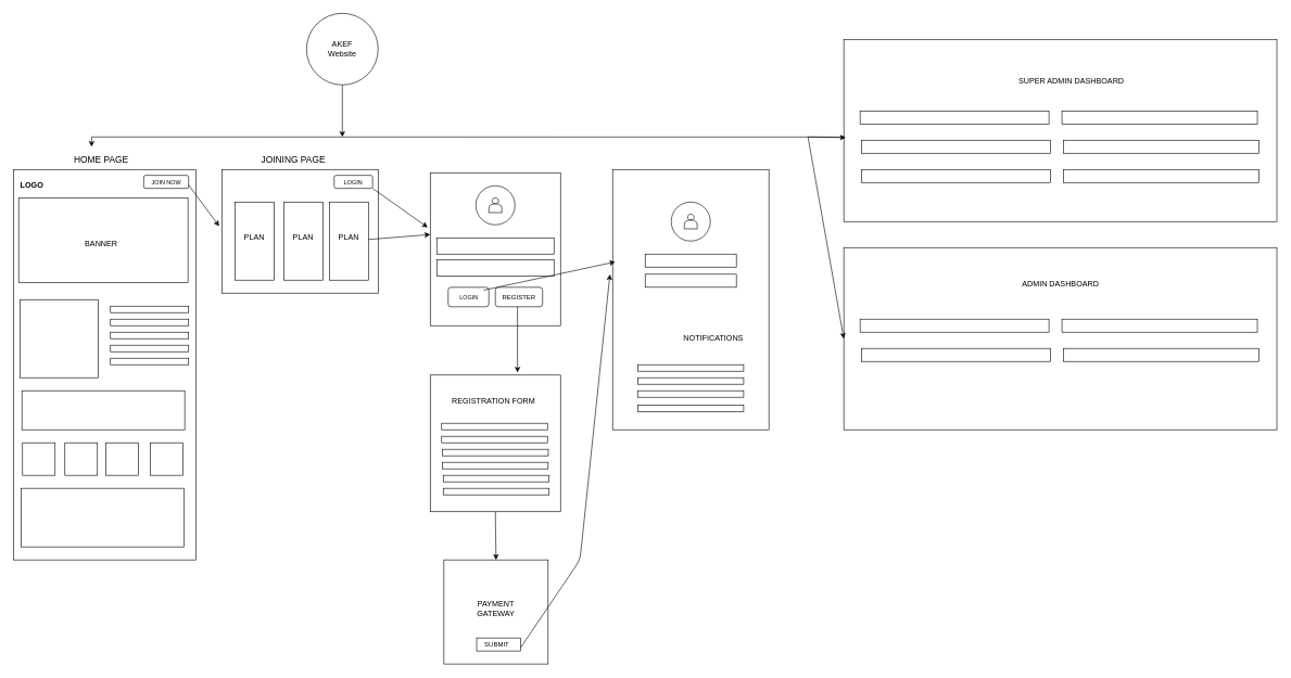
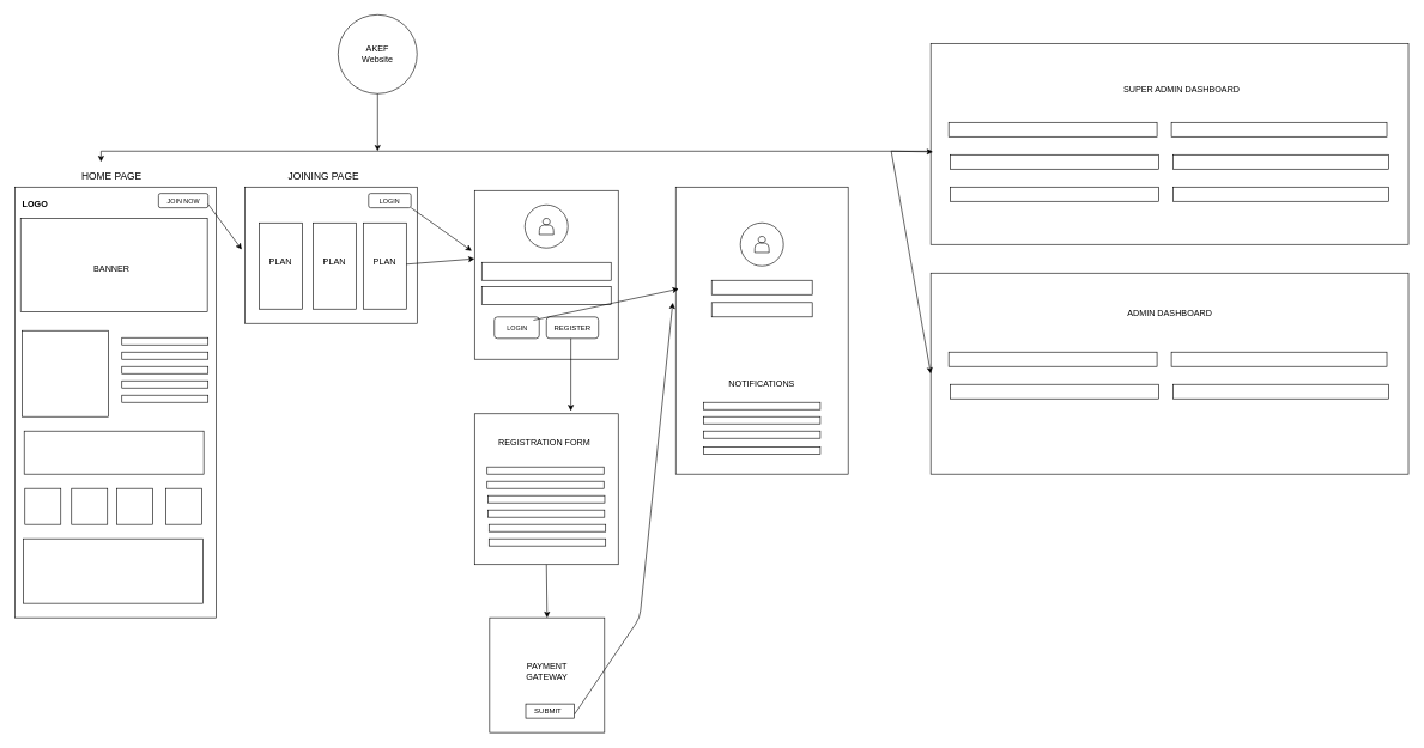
  <mxCell id="0" />
  <mxCell id="1" parent="0" />
  <mxCell id="2" value="" style="ellipse;whiteSpace=wrap;html=1;aspect=fixed;" vertex="1" parent="1"><mxGeometry x="470" y="20" width="110" height="110" as="geometry" /></mxCell>
  <mxCell id="3" value="AKEF&lt;div&gt;Website&lt;/div&gt;" style="text;html=1;align=center;verticalAlign=middle;whiteSpace=wrap;rounded=0;" vertex="1" parent="1"><mxGeometry x="495" y="60" width="60" height="30" as="geometry" /></mxCell>
  <mxCell id="4" value="" style="endArrow=classic;html=1;exitX=0.5;exitY=1;exitDx=0;exitDy=0;" edge="1" parent="1" source="2"><mxGeometry width="50" height="50" relative="1" as="geometry"><mxPoint x="540" y="310" as="sourcePoint" /><mxPoint x="525" y="210" as="targetPoint" /></mxGeometry></mxCell>
  <mxCell id="5" value="" style="endArrow=none;html=1;entryX=0.008;entryY=0.536;entryDx=0;entryDy=0;entryPerimeter=0;" edge="1" parent="1" target="74"><mxGeometry width="50" height="50" relative="1" as="geometry"><mxPoint y="210" as="sourcePoint" x="140" /><mxPoint x="1290" y="210" as="targetPoint" /></mxGeometry></mxCell>
  <mxCell id="6" value="" style="rounded=0;whiteSpace=wrap;html=1;" vertex="1" parent="1"><mxGeometry x="20" y="260" width="280" height="600" as="geometry" /></mxCell>
  <mxCell id="7" value="&lt;font style=&quot;font-size: 14px;&quot;&gt;HOME PAGE&lt;/font&gt;" style="text;html=1;align=center;verticalAlign=middle;whiteSpace=wrap;rounded=0;" vertex="1" parent="1"><mxGeometry x="100" y="230" width="110" height="30" as="geometry" /></mxCell>
  <mxCell id="8" value="" style="endArrow=classic;html=1;entryX=0.364;entryY=0.167;entryDx=0;entryDy=0;entryPerimeter=0;" edge="1" parent="1"><mxGeometry width="50" height="50" relative="1" as="geometry"><mxPoint y="210" as="sourcePoint" x="140" /><mxPoint x="140.04" y="225.01" as="targetPoint" /></mxGeometry></mxCell>
  <mxCell id="9" value="" style="rounded=0;whiteSpace=wrap;html=1;" vertex="1" parent="1"><mxGeometry x="28" y="303.75" width="260" height="130" as="geometry" /></mxCell>
  <mxCell id="10" value="BANNER" style="text;html=1;align=center;verticalAlign=middle;whiteSpace=wrap;rounded=0;" vertex="1" parent="1"><mxGeometry x="125" y="360" width="60" height="30" as="geometry" /></mxCell>
  <mxCell id="11" value="" style="whiteSpace=wrap;html=1;aspect=fixed;" vertex="1" parent="1"><mxGeometry x="30" y="460" width="120" height="120" as="geometry" /></mxCell>
  <mxCell id="12" value="" style="rounded=0;whiteSpace=wrap;html=1;" vertex="1" parent="1"><mxGeometry x="169" y="470" width="120" height="10" as="geometry" /></mxCell>
  <mxCell id="13" value="" style="rounded=0;whiteSpace=wrap;html=1;" vertex="1" parent="1"><mxGeometry x="169" y="490" width="120" height="10" as="geometry" /></mxCell>
  <mxCell id="14" value="" style="rounded=0;whiteSpace=wrap;html=1;" vertex="1" parent="1"><mxGeometry x="169" y="510" width="120" height="10" as="geometry" /></mxCell>
  <mxCell id="15" value="" style="rounded=0;whiteSpace=wrap;html=1;" vertex="1" parent="1"><mxGeometry x="169" y="530" width="120" height="10" as="geometry" /></mxCell>
  <mxCell id="16" value="" style="rounded=0;whiteSpace=wrap;html=1;" vertex="1" parent="1"><mxGeometry x="169" y="550" width="120" height="10" as="geometry" /></mxCell>
  <mxCell id="17" value="" style="rounded=0;whiteSpace=wrap;html=1;" vertex="1" parent="1"><mxGeometry x="33" y="600" width="250" height="60" as="geometry" /></mxCell>
  <mxCell id="18" value="" style="whiteSpace=wrap;html=1;aspect=fixed;" vertex="1" parent="1"><mxGeometry x="34" y="680" width="50" height="50" as="geometry" /></mxCell>
  <mxCell id="19" value="" style="whiteSpace=wrap;html=1;aspect=fixed;" vertex="1" parent="1"><mxGeometry x="99" y="680" width="50" height="50" as="geometry" /></mxCell>
  <mxCell id="20" value="" style="whiteSpace=wrap;html=1;aspect=fixed;" vertex="1" parent="1"><mxGeometry x="162" y="680" width="50" height="50" as="geometry" /></mxCell>
  <mxCell id="21" value="" style="whiteSpace=wrap;html=1;aspect=fixed;" vertex="1" parent="1"><mxGeometry x="230" y="680" width="50" height="50" as="geometry" /></mxCell>
  <mxCell id="22" value="" style="rounded=0;whiteSpace=wrap;html=1;" vertex="1" parent="1"><mxGeometry x="32" y="750" width="250" height="90" as="geometry" /></mxCell>
  <mxCell id="23" value="" style="rounded=0;whiteSpace=wrap;html=1;" vertex="1" parent="1"><mxGeometry x="660" y="265" width="200" height="235" as="geometry" /></mxCell>
  <mxCell id="24" value="" style="rounded=1;whiteSpace=wrap;html=1;" vertex="1" parent="1"><mxGeometry x="220" y="269" width="69" height="20" as="geometry" /></mxCell>
  <mxCell id="25" value="&lt;font style=&quot;font-size: 9px;&quot;&gt;JOIN NOW&lt;/font&gt;" style="text;html=1;align=center;verticalAlign=middle;whiteSpace=wrap;rounded=0;" vertex="1" parent="1"><mxGeometry x="225" y="275" width="60" height="10" as="geometry" /></mxCell>
  <mxCell id="26" value="" style="ellipse;whiteSpace=wrap;html=1;aspect=fixed;" vertex="1" parent="1"><mxGeometry x="730" y="285" width="60" height="60" as="geometry" /></mxCell>
  <mxCell id="27" value="" style="rounded=0;whiteSpace=wrap;html=1;" vertex="1" parent="1"><mxGeometry x="670" y="365" width="180" height="25" as="geometry" /></mxCell>
  <mxCell id="28" value="" style="rounded=0;whiteSpace=wrap;html=1;" vertex="1" parent="1"><mxGeometry x="670" y="399" width="180" height="25" as="geometry" /></mxCell>
  <mxCell id="29" value="" style="rounded=1;whiteSpace=wrap;html=1;" vertex="1" parent="1"><mxGeometry x="687.5" y="441" width="62.5" height="30" as="geometry" /></mxCell>
  <mxCell id="30" value="&lt;font style=&quot;font-size: 9px;&quot;&gt;LOGIN&lt;/font&gt;" style="text;html=1;align=center;verticalAlign=middle;whiteSpace=wrap;rounded=0;" vertex="1" parent="1"><mxGeometry x="697" y="445.5" width="45" height="21" as="geometry" /></mxCell>
  <mxCell id="31" value="&lt;b&gt;LOGO&lt;/b&gt;" style="text;html=1;align=center;verticalAlign=middle;whiteSpace=wrap;rounded=0;" vertex="1" parent="1"><mxGeometry x="30" y="279" width="37" height="10" as="geometry" /></mxCell>
  <mxCell id="32" value="" style="rounded=0;whiteSpace=wrap;html=1;" vertex="1" parent="1"><mxGeometry x="340" y="260" width="240" height="190" as="geometry" /></mxCell>
  <mxCell id="33" value="" style="rounded=1;whiteSpace=wrap;html=1;" vertex="1" parent="1"><mxGeometry x="512.5" y="269" width="59" height="20" as="geometry" /></mxCell>
  <mxCell id="34" value="&lt;font style=&quot;font-size: 9px;&quot;&gt;LOGIN&lt;/font&gt;" style="text;html=1;align=center;verticalAlign=middle;whiteSpace=wrap;rounded=0;" vertex="1" parent="1"><mxGeometry x="519" y="274" width="46" height="10" as="geometry" /></mxCell>
  <mxCell id="35" value="" style="rounded=0;whiteSpace=wrap;html=1;" vertex="1" parent="1"><mxGeometry x="360" y="310" width="60" height="120" as="geometry" /></mxCell>
  <mxCell id="36" value="" style="rounded=0;whiteSpace=wrap;html=1;" vertex="1" parent="1"><mxGeometry x="435" y="310" width="60" height="120" as="geometry" /></mxCell>
  <mxCell id="37" value="" style="rounded=0;whiteSpace=wrap;html=1;" vertex="1" parent="1"><mxGeometry x="505" y="310" width="60" height="120" as="geometry" /></mxCell>
  <mxCell id="38" value="PLAN" style="text;html=1;align=center;verticalAlign=middle;whiteSpace=wrap;rounded=0;" vertex="1" parent="1"><mxGeometry x="360" y="350" width="60" height="30" as="geometry" /></mxCell>
  <mxCell id="39" value="PLAN" style="text;html=1;align=center;verticalAlign=middle;whiteSpace=wrap;rounded=0;" vertex="1" parent="1"><mxGeometry x="435" y="350" width="60" height="30" as="geometry" /></mxCell>
  <mxCell id="40" value="PLAN" style="text;html=1;align=center;verticalAlign=middle;whiteSpace=wrap;rounded=0;" vertex="1" parent="1"><mxGeometry x="505" y="350" width="60" height="30" as="geometry" /></mxCell>
  <mxCell id="41" value="" style="endArrow=classic;html=1;exitX=1;exitY=0.75;exitDx=0;exitDy=0;entryX=-0.017;entryY=0.458;entryDx=0;entryDy=0;entryPerimeter=0;" edge="1" parent="1" source="24" target="32"><mxGeometry width="50" height="50" relative="1" as="geometry"><mxPoint x="450" y="530" as="sourcePoint" /><mxPoint x="500" y="480" as="targetPoint" /></mxGeometry></mxCell>
  <mxCell id="42" value="" style="endArrow=classic;html=1;exitX=1;exitY=1;exitDx=0;exitDy=0;" edge="1" parent="1" source="33"><mxGeometry width="50" height="50" relative="1" as="geometry"><mxPoint x="450" y="530" as="sourcePoint" /><mxPoint x="656" y="349" as="targetPoint" /></mxGeometry></mxCell>
  <mxCell id="43" value="" style="endArrow=classic;html=1;entryX=0;entryY=0.404;entryDx=0;entryDy=0;entryPerimeter=0;" edge="1" parent="1" source="37" target="23"><mxGeometry width="50" height="50" relative="1" as="geometry"><mxPoint x="450" y="530" as="sourcePoint" /><mxPoint x="660" y="350" as="targetPoint" /></mxGeometry></mxCell>
  <mxCell id="44" value="&lt;font style=&quot;font-size: 14px;&quot;&gt;JOINING PAGE&lt;/font&gt;" style="text;html=1;align=center;verticalAlign=middle;whiteSpace=wrap;rounded=0;" vertex="1" parent="1"><mxGeometry x="395" y="230" width="110" height="30" as="geometry" /></mxCell>
  <mxCell id="45" value="" style="shape=actor;whiteSpace=wrap;html=1;" vertex="1" parent="1"><mxGeometry x="750" y="303.75" width="20" height="22.5" as="geometry" /></mxCell>
  <mxCell id="46" value="" style="rounded=1;whiteSpace=wrap;html=1;" vertex="1" parent="1"><mxGeometry x="760" y="441" width="72.5" height="30" as="geometry" /></mxCell>
  <mxCell id="47" value="&lt;font style=&quot;font-size: 10px;&quot;&gt;REGISTER&lt;/font&gt;" style="text;html=1;align=center;verticalAlign=middle;whiteSpace=wrap;rounded=0;" vertex="1" parent="1"><mxGeometry x="773.75" y="445.5" width="45" height="21" as="geometry" /></mxCell>
  <mxCell id="48" value="" style="rounded=0;whiteSpace=wrap;html=1;" vertex="1" parent="1"><mxGeometry x="660" y="576" width="200" height="210" as="geometry" /></mxCell>
  <mxCell id="49" value="&lt;font&gt;REGISTRATION FORM&lt;/font&gt;" style="text;html=1;align=center;verticalAlign=middle;whiteSpace=wrap;rounded=0;" vertex="1" parent="1"><mxGeometry x="675" y="602" width="165" height="30" as="geometry" /></mxCell>
  <mxCell id="50" value="" style="rounded=0;whiteSpace=wrap;html=1;" vertex="1" parent="1"><mxGeometry x="677.5" y="650" width="162.5" height="10" as="geometry" /></mxCell>
  <mxCell id="51" value="" style="rounded=0;whiteSpace=wrap;html=1;" vertex="1" parent="1"><mxGeometry x="677.5" y="670" width="162.5" height="10" as="geometry" /></mxCell>
  <mxCell id="52" value="" style="rounded=0;whiteSpace=wrap;html=1;" vertex="1" parent="1"><mxGeometry x="678.75" y="690" width="162.5" height="10" as="geometry" /></mxCell>
  <mxCell id="53" value="" style="rounded=0;whiteSpace=wrap;html=1;" vertex="1" parent="1"><mxGeometry x="678.5" y="710" width="162.5" height="10" as="geometry" /></mxCell>
  <mxCell id="54" value="" style="rounded=0;whiteSpace=wrap;html=1;" vertex="1" parent="1"><mxGeometry x="680" y="730" width="162.5" height="10" as="geometry" /></mxCell>
  <mxCell id="55" value="" style="rounded=0;whiteSpace=wrap;html=1;" vertex="1" parent="1"><mxGeometry x="680" y="750" width="162.5" height="10" as="geometry" /></mxCell>
  <mxCell id="56" value="" style="endArrow=classic;html=1;exitX=0.359;exitY=0.933;exitDx=0;exitDy=0;exitPerimeter=0;" edge="1" parent="1"><mxGeometry width="50" height="50" relative="1" as="geometry"><mxPoint x="794.028" y="470.99" as="sourcePoint" /><mxPoint x="794" y="572" as="targetPoint" /></mxGeometry></mxCell>
  <mxCell id="57" value="" style="rounded=0;whiteSpace=wrap;html=1;" vertex="1" parent="1"><mxGeometry x="681" y="860" width="160" height="160" as="geometry" /></mxCell>
  <mxCell id="58" value="PAYMENT GATEWAY" style="text;html=1;align=center;verticalAlign=middle;whiteSpace=wrap;rounded=0;" vertex="1" parent="1"><mxGeometry x="731.25" y="920" width="60" height="30" as="geometry" /></mxCell>
  <mxCell id="59" value="" style="endArrow=classic;html=1;exitX=0.5;exitY=1;exitDx=0;exitDy=0;entryX=0.5;entryY=0;entryDx=0;entryDy=0;" edge="1" parent="1" source="48" target="57"><mxGeometry width="50" height="50" relative="1" as="geometry"><mxPoint x="960" y="930" as="sourcePoint" /><mxPoint x="1010" y="880" as="targetPoint" /></mxGeometry></mxCell>
  <mxCell id="60" value="" style="rounded=0;whiteSpace=wrap;html=1;" vertex="1" parent="1"><mxGeometry x="940" y="260" width="240" height="400" as="geometry" /></mxCell>
  <mxCell id="61" value="" style="ellipse;whiteSpace=wrap;html=1;aspect=fixed;" vertex="1" parent="1"><mxGeometry x="1030" y="310" width="60" height="60" as="geometry" /></mxCell>
  <mxCell id="62" value="" style="shape=actor;whiteSpace=wrap;html=1;" vertex="1" parent="1"><mxGeometry x="1050" y="328.75" width="20" height="22.5" as="geometry" /></mxCell>
  <mxCell id="63" value="" style="rounded=0;whiteSpace=wrap;html=1;" vertex="1" parent="1"><mxGeometry x="990" y="390" width="140" height="20" as="geometry" /></mxCell>
- <mxCell id="64" value="NOTIFICATIONS" style="text;html=1;align=center;verticalAlign=middle;whiteSpace=wrap;rounded=0;" vertex="1" parent="1"><mxGeometry x="1045" y="505" width="100" height="30" as="geometry" /></mxCell>
+ <mxCell id="64" value="NOTIFICATIONS" style="text;html=1;align=center;verticalAlign=middle;whiteSpace=wrap;rounded=0;" vertex="1" parent="1"><mxGeometry x="1010" y="520" width="100" height="30" as="geometry" /></mxCell>
  <mxCell id="65" value="" style="rounded=0;whiteSpace=wrap;html=1;" vertex="1" parent="1"><mxGeometry x="978.75" y="560" width="162.5" height="10" as="geometry" /></mxCell>
  <mxCell id="66" value="" style="rounded=0;whiteSpace=wrap;html=1;" vertex="1" parent="1"><mxGeometry x="978.75" y="580" width="162.5" height="10" as="geometry" /></mxCell>
  <mxCell id="67" value="" style="rounded=0;whiteSpace=wrap;html=1;" vertex="1" parent="1"><mxGeometry x="978.75" y="600" width="162.5" height="10" as="geometry" /></mxCell>
  <mxCell id="68" value="" style="rounded=0;whiteSpace=wrap;html=1;" vertex="1" parent="1"><mxGeometry x="978.75" y="622" width="162.5" height="10" as="geometry" /></mxCell>
  <mxCell id="69" value="" style="rounded=0;whiteSpace=wrap;html=1;" vertex="1" parent="1"><mxGeometry x="990" y="421" width="140" height="20" as="geometry" /></mxCell>
  <mxCell id="70" value="" style="endArrow=classic;html=1;entryX=0.017;entryY=0.355;entryDx=0;entryDy=0;entryPerimeter=0;exitX=1;exitY=0;exitDx=0;exitDy=0;" edge="1" parent="1" source="30" target="60"><mxGeometry width="50" height="50" relative="1" as="geometry"><mxPoint x="860" y="350" as="sourcePoint" /><mxPoint x="1010" y="390" as="targetPoint" /></mxGeometry></mxCell>
  <mxCell id="71" value="" style="endArrow=classic;html=1;exitX=1;exitY=0.75;exitDx=0;exitDy=0;entryX=-0.017;entryY=0.403;entryDx=0;entryDy=0;entryPerimeter=0;" edge="1" parent="1" source="72" target="60"><mxGeometry width="50" height="50" relative="1" as="geometry"><mxPoint x="950" y="980" as="sourcePoint" /><mxPoint x="1010" y="890" as="targetPoint" /><Array as="points"><mxPoint x="890" y="860" /></Array></mxGeometry></mxCell>
  <mxCell id="72" value="" style="rounded=0;whiteSpace=wrap;html=1;" vertex="1" parent="1"><mxGeometry x="731.25" y="980" width="67.5" height="20" as="geometry" /></mxCell>
  <mxCell id="73" value="&lt;font style=&quot;font-size: 10px;&quot;&gt;SUBMIT&lt;/font&gt;" style="text;html=1;align=center;verticalAlign=middle;whiteSpace=wrap;rounded=0;" vertex="1" parent="1"><mxGeometry x="740" y="979" width="45" height="21" as="geometry" /></mxCell>
  <mxCell id="74" value="" style="rounded=0;whiteSpace=wrap;html=1;" vertex="1" parent="1"><mxGeometry x="1295" y="60" width="665" height="280" as="geometry" /></mxCell>
  <mxCell id="75" value="&lt;span style=&quot;color: rgb(0, 0, 0);&quot;&gt;SUPER ADMIN DASHBOARD&lt;/span&gt;" style="text;html=1;align=center;verticalAlign=middle;whiteSpace=wrap;rounded=0;" vertex="1" parent="1"><mxGeometry x="1557.5" y="110" width="172.5" height="30" as="geometry" /></mxCell>
  <mxCell id="76" value="" style="rounded=0;whiteSpace=wrap;html=1;" vertex="1" parent="1"><mxGeometry x="1320" y="170" width="290" height="20" as="geometry" /></mxCell>
  <mxCell id="77" value="" style="rounded=0;whiteSpace=wrap;html=1;" vertex="1" parent="1"><mxGeometry x="1630" y="170" width="300" height="20" as="geometry" /></mxCell>
  <mxCell id="78" value="" style="rounded=0;whiteSpace=wrap;html=1;" vertex="1" parent="1"><mxGeometry x="1322.5" y="215" width="290" height="20" as="geometry" /></mxCell>
  <mxCell id="79" value="" style="rounded=0;whiteSpace=wrap;html=1;" vertex="1" parent="1"><mxGeometry x="1632.5" y="215" width="300" height="20" as="geometry" /></mxCell>
  <mxCell id="80" value="" style="rounded=0;whiteSpace=wrap;html=1;" vertex="1" parent="1"><mxGeometry x="1322.5" y="260" width="290" height="20" as="geometry" /></mxCell>
  <mxCell id="81" value="" style="rounded=0;whiteSpace=wrap;html=1;" vertex="1" parent="1"><mxGeometry x="1632.5" y="260" width="300" height="20" as="geometry" /></mxCell>
  <mxCell id="82" value="" style="rounded=0;whiteSpace=wrap;html=1;" vertex="1" parent="1"><mxGeometry x="1295" y="380" width="665" height="280" as="geometry" /></mxCell>
  <mxCell id="83" value="ADMIN DASHBOARD" style="text;html=1;align=center;verticalAlign=middle;whiteSpace=wrap;rounded=0;" vertex="1" parent="1"><mxGeometry x="1527.5" y="421" width="200" height="30" as="geometry" /></mxCell>
  <mxCell id="84" value="" style="rounded=0;whiteSpace=wrap;html=1;" vertex="1" parent="1"><mxGeometry x="1320" y="490" width="290" height="20" as="geometry" /></mxCell>
  <mxCell id="85" value="" style="rounded=0;whiteSpace=wrap;html=1;" vertex="1" parent="1"><mxGeometry x="1630" y="490" width="300" height="20" as="geometry" /></mxCell>
  <mxCell id="86" value="" style="rounded=0;whiteSpace=wrap;html=1;" vertex="1" parent="1"><mxGeometry x="1322.5" y="535" width="290" height="20" as="geometry" /></mxCell>
  <mxCell id="87" value="" style="rounded=0;whiteSpace=wrap;html=1;" vertex="1" parent="1"><mxGeometry x="1632.5" y="535" width="300" height="20" as="geometry" /></mxCell>
  <mxCell id="88" value="" style="endArrow=classic;html=1;entryX=0;entryY=0.5;entryDx=0;entryDy=0;" edge="1" parent="1" target="82"><mxGeometry width="50" height="50" relative="1" as="geometry"><mxPoint x="1240" y="210" as="sourcePoint" /><mxPoint x="1370" y="580" as="targetPoint" /></mxGeometry></mxCell>
  <mxCell id="89" value="" style="endArrow=classic;html=1;" edge="1" parent="1"><mxGeometry width="50" height="50" relative="1" as="geometry"><mxPoint x="1240" y="210" as="sourcePoint" /><mxPoint x="1298" y="211" as="targetPoint" /></mxGeometry></mxCell>
